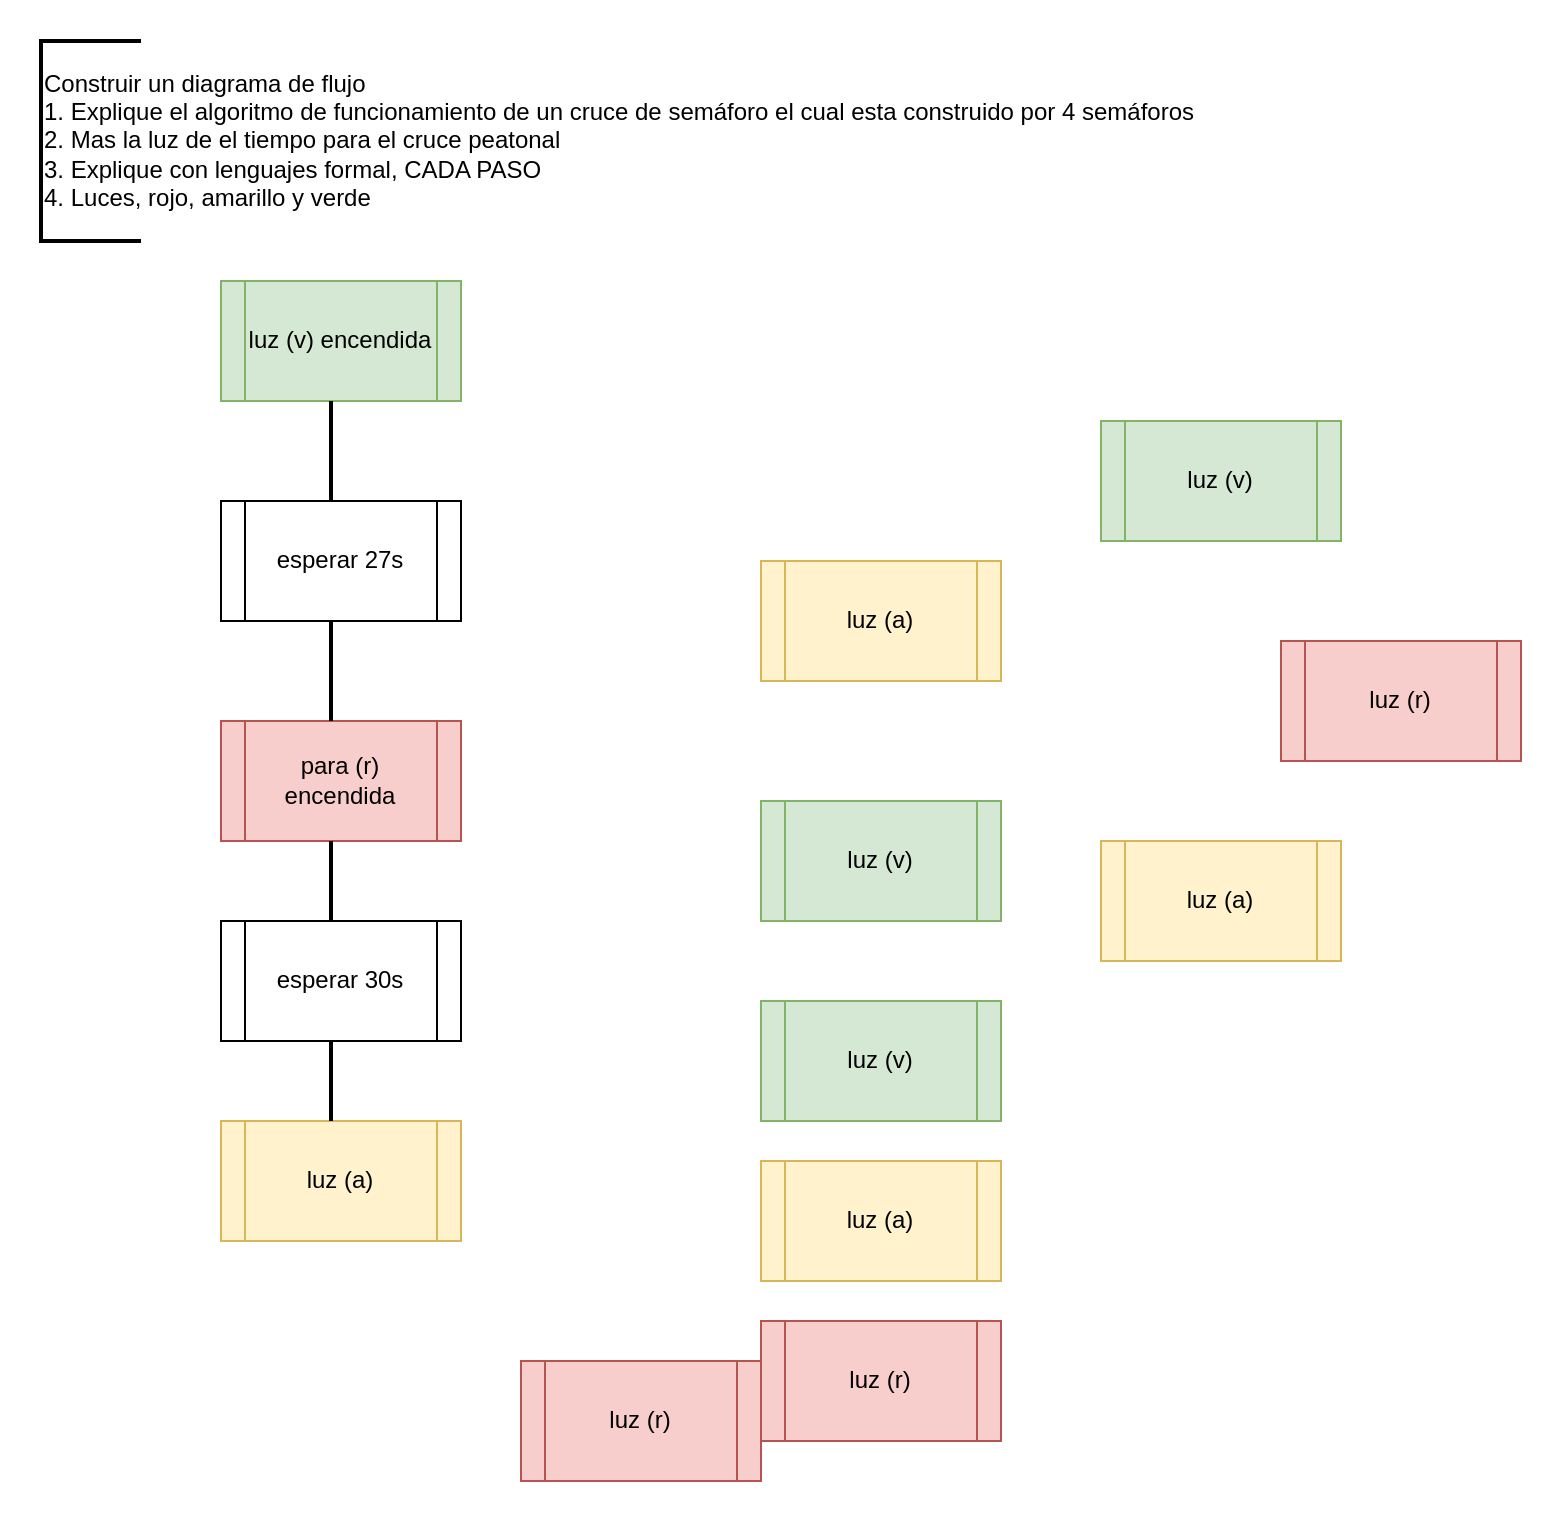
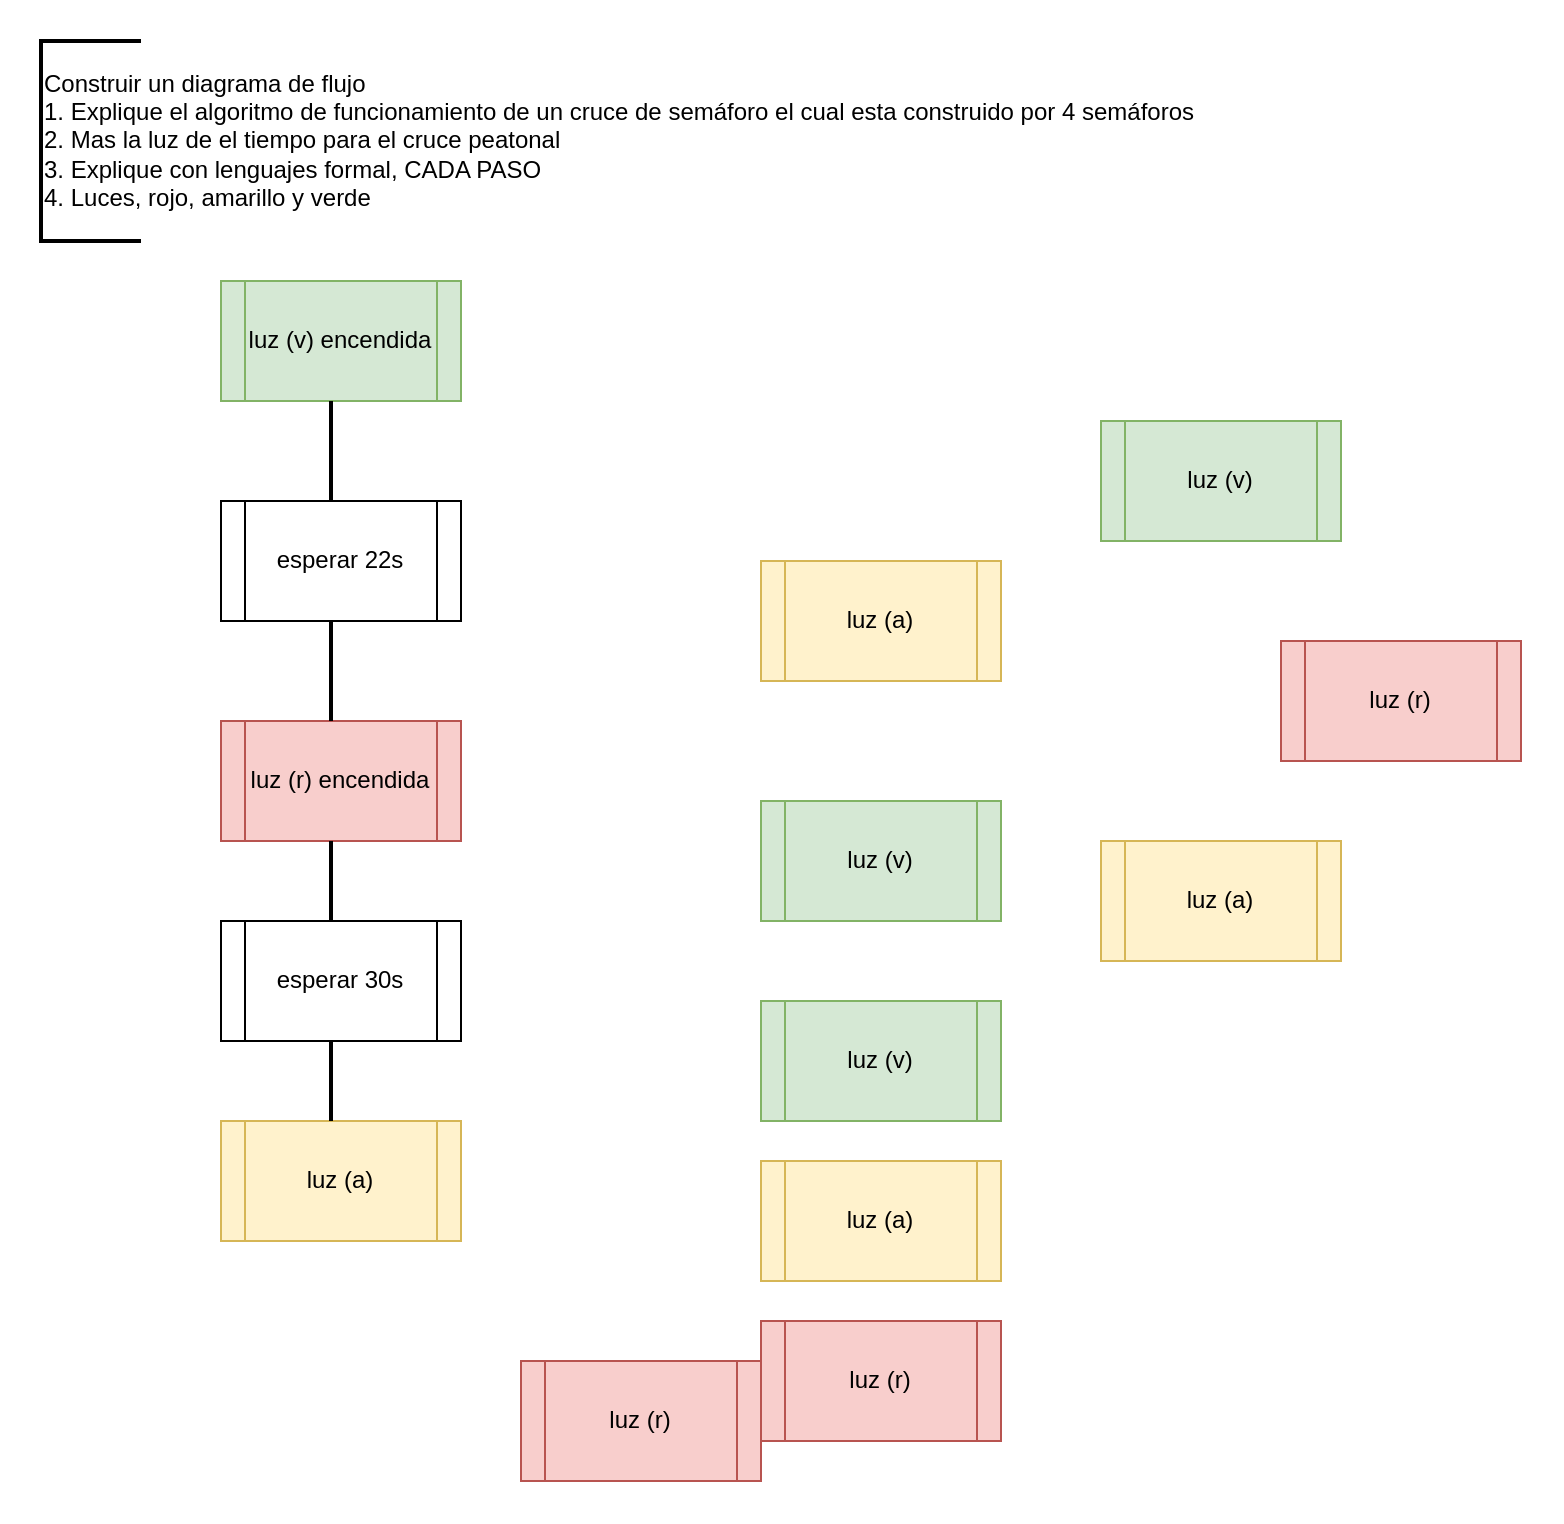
  <mxCell id="0" />
  <mxCell id="1" parent="0" />
  <mxCell id="2" value="Construir un diagrama de flujo&lt;div&gt;1. Explique el algoritmo de funcionamiento de un cruce de semáforo el cual esta construido por 4 semáforos&lt;/div&gt;&lt;div&gt;2. Mas la luz de el tiempo para el cruce peatonal&lt;/div&gt;&lt;div&gt;3. Explique con lenguajes formal, CADA PASO&lt;/div&gt;&lt;div&gt;4. Luces, rojo, amarillo y verde&amp;nbsp;&lt;/div&gt;" style="strokeWidth=2;html=1;shape=mxgraph.flowchart.annotation_1;align=left;pointerEvents=1;" vertex="1" parent="1"><mxGeometry x="20" y="20" width="50" height="100" as="geometry" /></mxCell>
  <mxCell id="3" value="luz (v)" style="shape=process;whiteSpace=wrap;html=1;backgroundOutline=1;fillColor=#d5e8d4;strokeColor=#82b366;" vertex="1" parent="1"><mxGeometry x="550" y="210" width="120" height="60" as="geometry" /></mxCell>
  <mxCell id="4" value="luz (a)" style="shape=process;whiteSpace=wrap;html=1;backgroundOutline=1;fillColor=#fff2cc;strokeColor=#d6b656;" vertex="1" parent="1"><mxGeometry x="550" y="420" width="120" height="60" as="geometry" /></mxCell>
  <mxCell id="5" value="luz (r)" style="shape=process;whiteSpace=wrap;html=1;backgroundOutline=1;fillColor=#f8cecc;strokeColor=#b85450;" vertex="1" parent="1"><mxGeometry x="640" y="320" width="120" height="60" as="geometry" /></mxCell>
  <mxCell id="6" value="luz (v) encendida" style="shape=process;whiteSpace=wrap;html=1;backgroundOutline=1;fillColor=#d5e8d4;strokeColor=#82b366;" vertex="1" parent="1"><mxGeometry x="110" y="140" width="120" height="60" as="geometry" /></mxCell>
  <mxCell id="7" value="luz (a)" style="shape=process;whiteSpace=wrap;html=1;backgroundOutline=1;fillColor=#fff2cc;strokeColor=#d6b656;" vertex="1" parent="1"><mxGeometry x="380" y="280" width="120" height="60" as="geometry" /></mxCell>
- <mxCell id="8" value="para (r) encendida" style="shape=process;whiteSpace=wrap;html=1;backgroundOutline=1;fillColor=#f8cecc;strokeColor=#b85450;" vertex="1" parent="1"><mxGeometry x="110" y="360" width="120" height="60" as="geometry" /></mxCell>
+ <mxCell id="8" value="luz (r) encendida" style="shape=process;whiteSpace=wrap;html=1;backgroundOutline=1;fillColor=#f8cecc;strokeColor=#b85450;" vertex="1" parent="1"><mxGeometry x="110" y="360" width="120" height="60" as="geometry" /></mxCell>
  <mxCell id="9" value="luz (v)" style="shape=process;whiteSpace=wrap;html=1;backgroundOutline=1;fillColor=#d5e8d4;strokeColor=#82b366;" vertex="1" parent="1"><mxGeometry x="380" y="400" width="120" height="60" as="geometry" /></mxCell>
  <mxCell id="10" value="luz (a)" style="shape=process;whiteSpace=wrap;html=1;backgroundOutline=1;fillColor=#fff2cc;strokeColor=#d6b656;" vertex="1" parent="1"><mxGeometry x="110" y="560" width="120" height="60" as="geometry" /></mxCell>
  <mxCell id="11" value="luz (r)" style="shape=process;whiteSpace=wrap;html=1;backgroundOutline=1;fillColor=#f8cecc;strokeColor=#b85450;" vertex="1" parent="1"><mxGeometry x="260" y="680" width="120" height="60" as="geometry" /></mxCell>
  <mxCell id="12" value="luz (v)" style="shape=process;whiteSpace=wrap;html=1;backgroundOutline=1;fillColor=#d5e8d4;strokeColor=#82b366;" vertex="1" parent="1"><mxGeometry x="380" y="500" width="120" height="60" as="geometry" /></mxCell>
  <mxCell id="13" value="luz (a)" style="shape=process;whiteSpace=wrap;html=1;backgroundOutline=1;fillColor=#fff2cc;strokeColor=#d6b656;" vertex="1" parent="1"><mxGeometry x="380" y="580" width="120" height="60" as="geometry" /></mxCell>
  <mxCell id="14" value="luz (r)" style="shape=process;whiteSpace=wrap;html=1;backgroundOutline=1;fillColor=#f8cecc;strokeColor=#b85450;" vertex="1" parent="1"><mxGeometry x="380" y="660" width="120" height="60" as="geometry" /></mxCell>
- <mxCell id="15" value="esperar 27s" style="shape=process;whiteSpace=wrap;html=1;backgroundOutline=1;" vertex="1" parent="1"><mxGeometry x="110" y="250" width="120" height="60" as="geometry" /></mxCell>
+ <mxCell id="15" value="esperar 22s" style="shape=process;whiteSpace=wrap;html=1;backgroundOutline=1;" vertex="1" parent="1"><mxGeometry x="110" y="250" width="120" height="60" as="geometry" /></mxCell>
  <mxCell id="16" value="" style="line;strokeWidth=2;direction=south;html=1;" vertex="1" parent="1"><mxGeometry x="160" y="200" width="10" height="50" as="geometry" /></mxCell>
  <mxCell id="17" value="" style="line;strokeWidth=2;direction=south;html=1;" vertex="1" parent="1"><mxGeometry x="160" y="310" width="10" height="50" as="geometry" /></mxCell>
  <mxCell id="18" value="esperar 30s" style="shape=process;whiteSpace=wrap;html=1;backgroundOutline=1;" vertex="1" parent="1"><mxGeometry x="110" y="460" width="120" height="60" as="geometry" /></mxCell>
  <mxCell id="19" value="" style="line;strokeWidth=2;direction=south;html=1;" vertex="1" parent="1"><mxGeometry x="160" y="420" width="10" height="40" as="geometry" /></mxCell>
  <mxCell id="20" value="" style="line;strokeWidth=2;direction=south;html=1;" vertex="1" parent="1"><mxGeometry x="160" y="520" width="10" height="40" as="geometry" /></mxCell>
